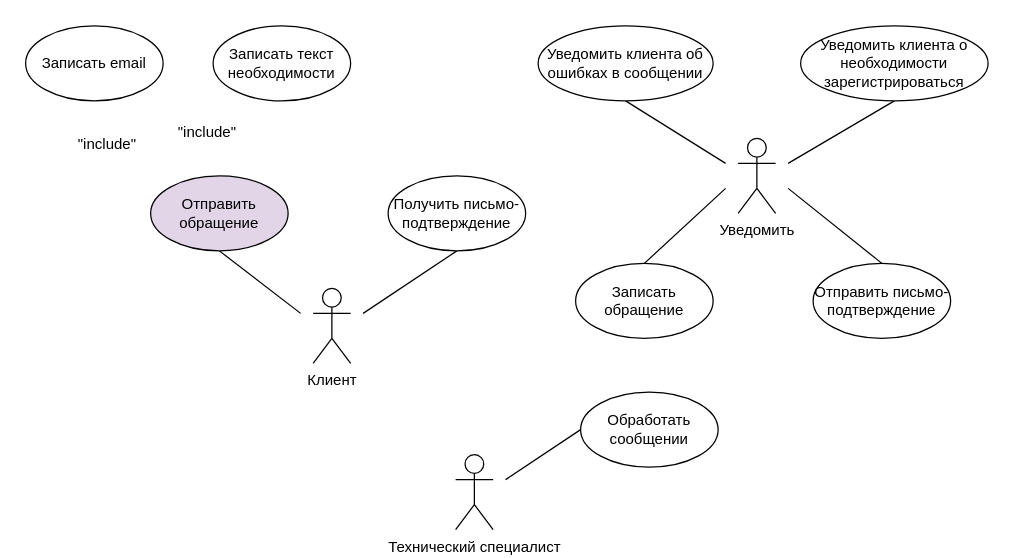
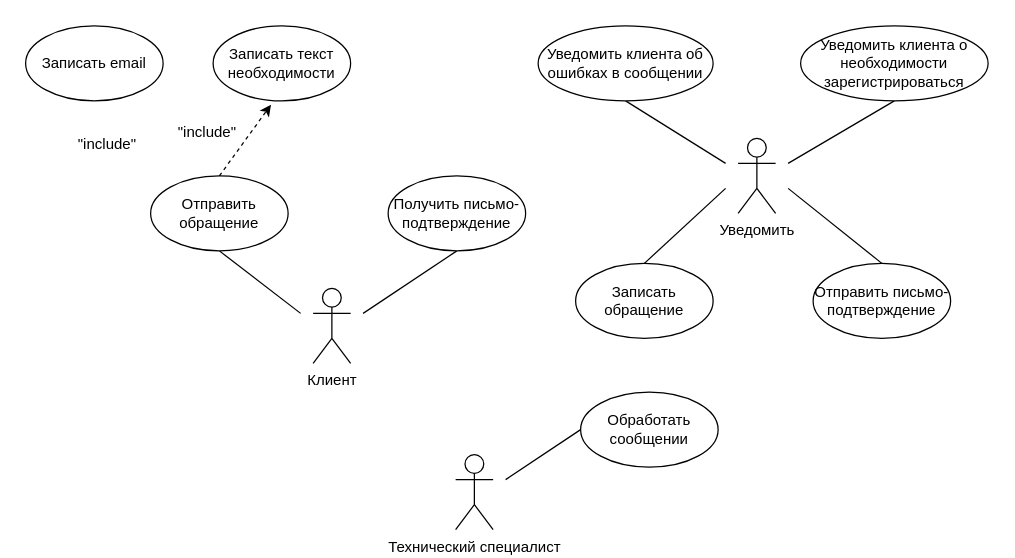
  <mxCell id="0" />
  <mxCell id="1" parent="0" />
  <mxCell id="2" value="Клиент" style="shape=umlActor;verticalLabelPosition=bottom;verticalAlign=top;html=1;outlineConnect=0;" parent="1" vertex="1"><mxGeometry x="250" y="230" width="30" height="60" as="geometry" /></mxCell>
  <mxCell id="3" style="rounded=0;orthogonalLoop=1;jettySize=auto;html=1;exitX=0.5;exitY=1;exitDx=0;exitDy=0;endArrow=none;endFill=0;" edge="1" parent="1" source="4"><mxGeometry relative="1" as="geometry"><mxPoint x="240" y="250" as="targetPoint" /></mxGeometry></mxCell>
- <mxCell id="4" value="Отправить обращение" style="ellipse;whiteSpace=wrap;html=1;fillColor=#e1d5e7;" parent="1" vertex="1"><mxGeometry x="120" y="140" width="110" height="60" as="geometry" /></mxCell>
+ <mxCell id="4" value="Отправить обращение" style="ellipse;whiteSpace=wrap;html=1;" parent="1" vertex="1"><mxGeometry x="120" y="140" width="110" height="60" as="geometry" /></mxCell>
  <mxCell id="5" style="rounded=0;orthogonalLoop=1;jettySize=auto;html=1;exitX=0.5;exitY=1;exitDx=0;exitDy=0;endArrow=none;endFill=0;" edge="1" parent="1" source="6"><mxGeometry relative="1" as="geometry"><mxPoint x="290" y="250" as="targetPoint" /></mxGeometry></mxCell>
  <mxCell id="6" value="Получить письмо-подтверждение" style="ellipse;whiteSpace=wrap;html=1;" parent="1" vertex="1"><mxGeometry x="310" y="140" width="110" height="60" as="geometry" /></mxCell>
  <mxCell id="7" value="Уведомить" style="shape=umlActor;verticalLabelPosition=bottom;verticalAlign=top;html=1;outlineConnect=0;" vertex="1" parent="1"><mxGeometry x="590" y="110" width="30" height="60" as="geometry" /></mxCell>
  <mxCell id="8" style="rounded=0;orthogonalLoop=1;jettySize=auto;html=1;exitX=0.5;exitY=0;exitDx=0;exitDy=0;endArrow=none;endFill=0;" edge="1" parent="1" source="9"><mxGeometry relative="1" as="geometry"><mxPoint x="630" y="150" as="targetPoint" /></mxGeometry></mxCell>
  <mxCell id="9" value="Отправить письмо-подтверждение" style="ellipse;whiteSpace=wrap;html=1;" vertex="1" parent="1"><mxGeometry x="650" y="210" width="110" height="60" as="geometry" /></mxCell>
  <mxCell id="10" style="rounded=0;orthogonalLoop=1;jettySize=auto;html=1;exitX=0.5;exitY=0;exitDx=0;exitDy=0;endArrow=none;endFill=0;" edge="1" parent="1" source="11"><mxGeometry relative="1" as="geometry"><mxPoint x="580" y="150" as="targetPoint" /></mxGeometry></mxCell>
  <mxCell id="11" value="Записать обращение" style="ellipse;whiteSpace=wrap;html=1;" vertex="1" parent="1"><mxGeometry x="460" y="210" width="110" height="60" as="geometry" /></mxCell>
  <mxCell id="12" style="rounded=0;orthogonalLoop=1;jettySize=auto;html=1;exitX=0.5;exitY=1;exitDx=0;exitDy=0;endArrow=none;endFill=0;" edge="1" parent="1" source="13"><mxGeometry relative="1" as="geometry"><mxPoint x="580" y="130" as="targetPoint" /></mxGeometry></mxCell>
  <mxCell id="13" value="Уведомить клиента об ошибках в сообщении" style="ellipse;whiteSpace=wrap;html=1;" vertex="1" parent="1"><mxGeometry x="430" y="20" width="140" height="60" as="geometry" /></mxCell>
  <mxCell id="14" style="rounded=0;orthogonalLoop=1;jettySize=auto;html=1;exitX=0.5;exitY=1;exitDx=0;exitDy=0;endArrow=none;endFill=0;" edge="1" parent="1" source="15"><mxGeometry relative="1" as="geometry"><mxPoint x="630" y="130" as="targetPoint" /></mxGeometry></mxCell>
  <mxCell id="15" value="Уведомить клиента о необходимости зарегистрироваться" style="ellipse;whiteSpace=wrap;html=1;" vertex="1" parent="1"><mxGeometry x="640" y="20" width="150" height="60" as="geometry" /></mxCell>
  <mxCell id="16" value="Технический специалист" style="shape=umlActor;verticalLabelPosition=bottom;verticalAlign=top;html=1;outlineConnect=0;" vertex="1" parent="1"><mxGeometry x="364" y="363" width="30" height="60" as="geometry" /></mxCell>
  <mxCell id="17" style="rounded=0;orthogonalLoop=1;jettySize=auto;html=1;exitX=0;exitY=0.5;exitDx=0;exitDy=0;endArrow=none;endFill=0;" edge="1" parent="1" source="18"><mxGeometry relative="1" as="geometry"><mxPoint x="404" y="383" as="targetPoint" /></mxGeometry></mxCell>
  <mxCell id="18" value="Обработать сообщении" style="ellipse;whiteSpace=wrap;html=1;" vertex="1" parent="1"><mxGeometry x="464" y="313" width="110" height="60" as="geometry" /></mxCell>
  <mxCell id="19" value="Записать email" style="ellipse;whiteSpace=wrap;html=1;" vertex="1" parent="1"><mxGeometry x="20" y="20" width="110" height="60" as="geometry" /></mxCell>
  <mxCell id="20" value="Записать текст необходимости" style="ellipse;whiteSpace=wrap;html=1;" vertex="1" parent="1"><mxGeometry x="170" y="20" width="110" height="60" as="geometry" /></mxCell>
+ <mxCell id="21" style="rounded=0;orthogonalLoop=1;jettySize=auto;html=1;exitX=0.5;exitY=0;exitDx=0;exitDy=0;entryX=0.421;entryY=1.051;entryDx=0;entryDy=0;entryPerimeter=0;dashed=1;" edge="1" parent="1" source="4" target="20"><mxGeometry relative="1" as="geometry" /></mxCell>
  <mxCell id="22" value="&quot;include&quot;" style="text;html=1;align=center;verticalAlign=middle;resizable=0;points=[];autosize=1;strokeColor=none;fillColor=none;" vertex="1" parent="1"><mxGeometry x="50" y="100" width="70" height="30" as="geometry" /></mxCell>
  <mxCell id="23" value="&quot;include&quot;" style="text;html=1;align=center;verticalAlign=middle;resizable=0;points=[];autosize=1;strokeColor=none;fillColor=none;" vertex="1" parent="1"><mxGeometry x="130" y="90" width="70" height="30" as="geometry" /></mxCell>
